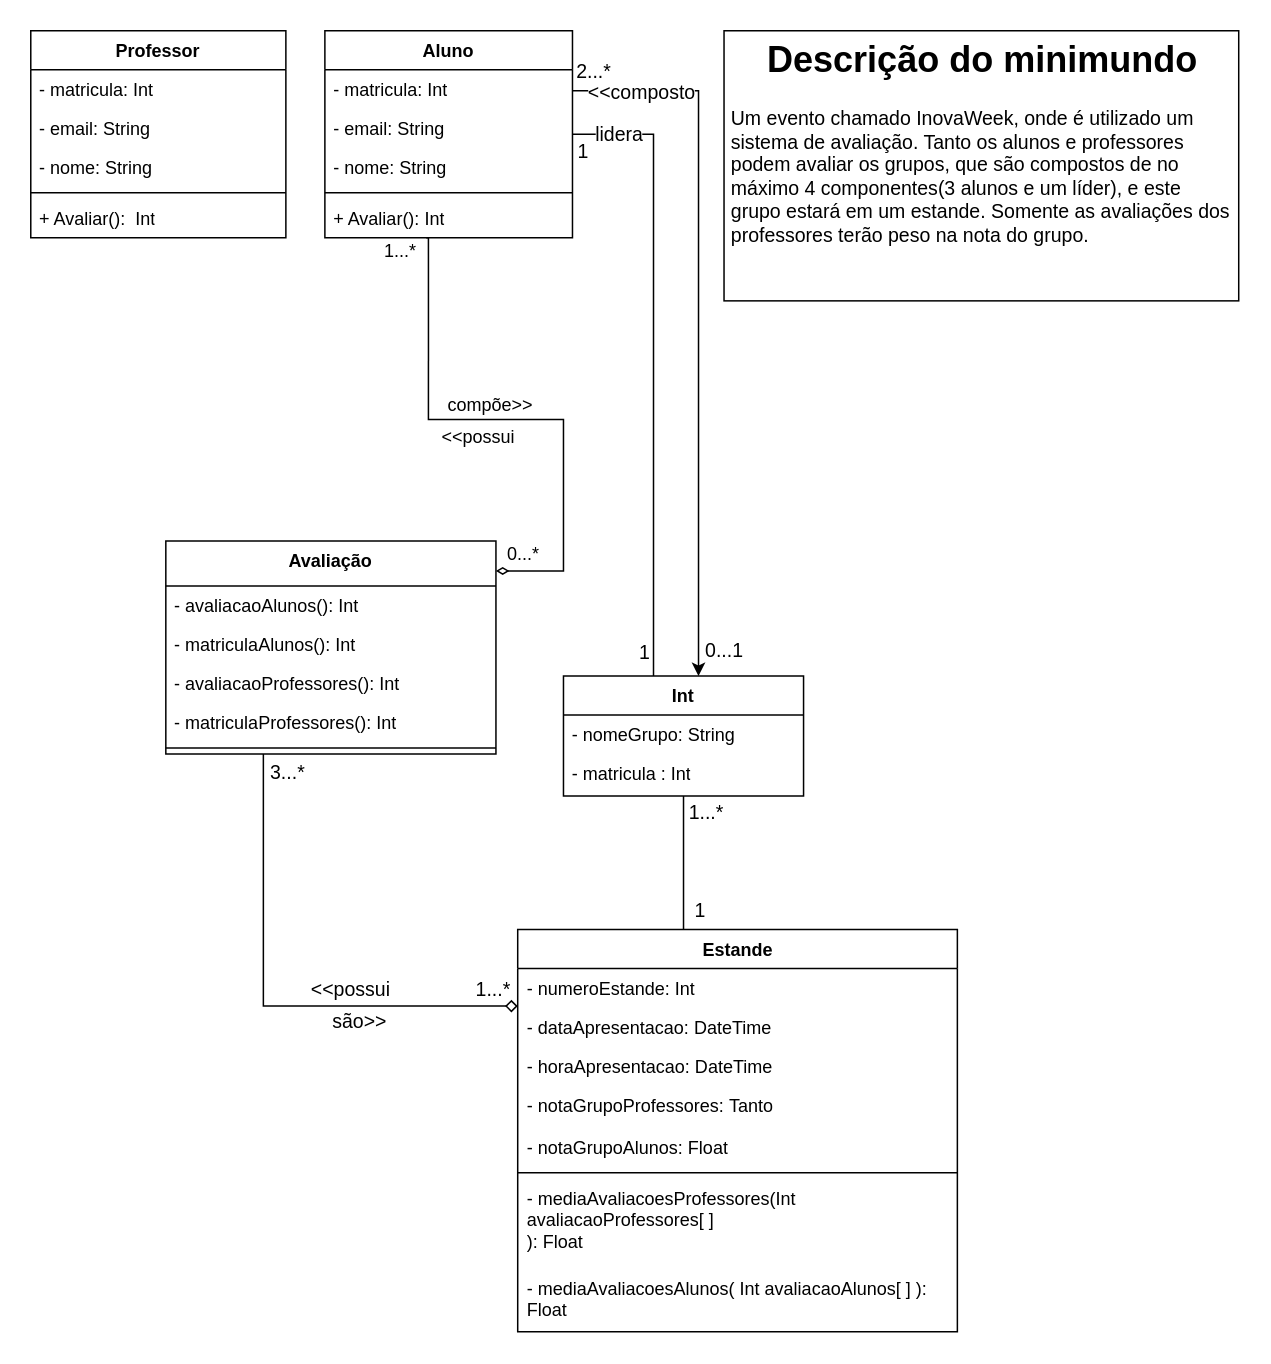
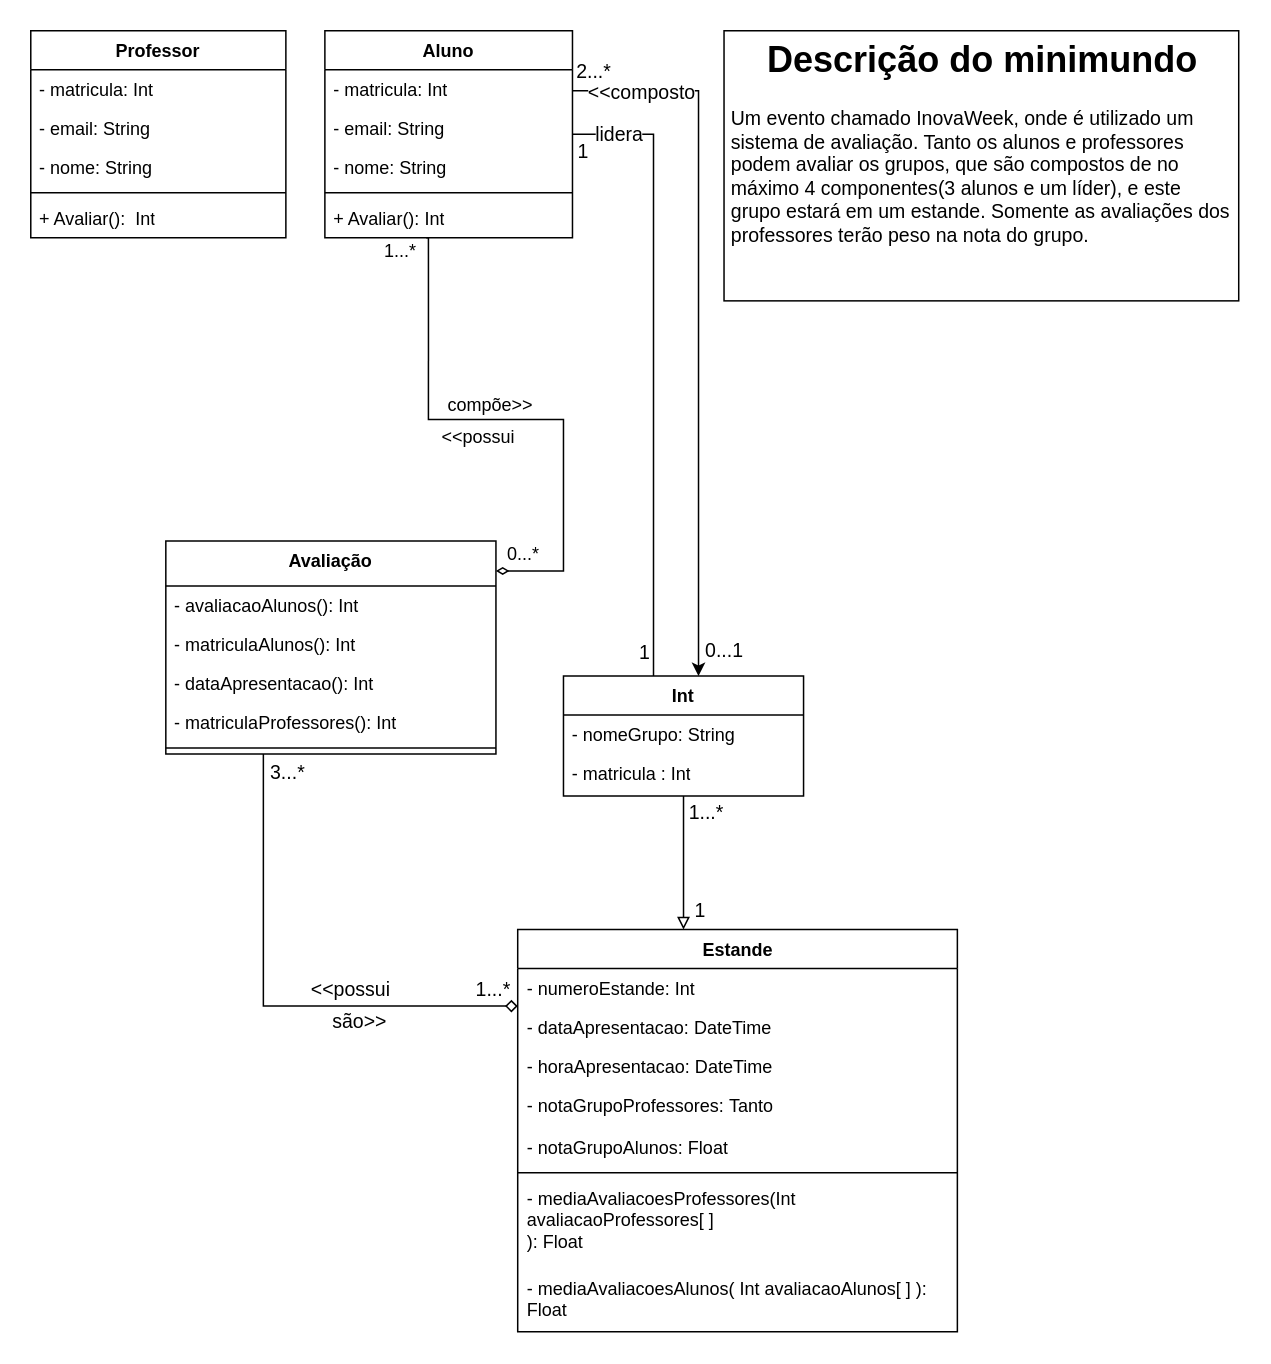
  <mxCell id="0" />
  <mxCell id="1" parent="0" />
  <mxCell id="2" style="edgeStyle=orthogonalEdgeStyle;rounded=0;orthogonalLoop=1;jettySize=auto;html=1;endArrow=none;endFill=0;" parent="1" edge="1"><mxGeometry relative="1" as="geometry"><Array as="points"><mxPoint x="285" y="158" /></Array><mxPoint x="283.5" y="158" as="sourcePoint" /><mxPoint x="285.029" y="240" as="targetPoint" /></mxGeometry></mxCell>
  <mxCell id="3" value="&lt;font style=&quot;font-size: 12px;&quot;&gt;compõe&amp;gt;&amp;gt;&lt;/font&gt;" style="edgeLabel;html=1;align=center;verticalAlign=middle;resizable=0;points=[];" parent="2" vertex="1" connectable="0"><mxGeometry x="-0.787" relative="1" as="geometry"><mxPoint x="40" y="104" as="offset" /></mxGeometry></mxCell>
  <mxCell id="4" value="&lt;font style=&quot;font-size: 12px;&quot;&gt;0...*&lt;/font&gt;" style="edgeLabel;html=1;align=center;verticalAlign=middle;resizable=0;points=[];" parent="2" vertex="1" connectable="0"><mxGeometry x="0.693" y="1" relative="1" as="geometry"><mxPoint x="61" y="141" as="offset" /></mxGeometry></mxCell>
  <mxCell id="5" style="edgeStyle=orthogonalEdgeStyle;rounded=0;orthogonalLoop=1;jettySize=auto;html=1;endArrow=diamond;endFill=0;" parent="1" source="10" target="19" edge="1"><mxGeometry relative="1" as="geometry"><Array as="points"><mxPoint x="175" y="670" /></Array></mxGeometry></mxCell>
  <mxCell id="6" value="&lt;font style=&quot;font-size: 13px;&quot;&gt;&amp;lt;&amp;lt;possui&lt;/font&gt;" style="edgeLabel;html=1;align=center;verticalAlign=middle;resizable=0;points=[];" parent="5" vertex="1" connectable="0"><mxGeometry x="0.194" y="2" relative="1" as="geometry"><mxPoint x="24" y="-10" as="offset" /></mxGeometry></mxCell>
  <mxCell id="7" value="&lt;font style=&quot;font-size: 13px;&quot;&gt;são&amp;gt;&amp;gt;&lt;/font&gt;" style="edgeLabel;html=1;align=center;verticalAlign=middle;resizable=0;points=[];" parent="5" vertex="1" connectable="0"><mxGeometry x="0.37" y="1" relative="1" as="geometry"><mxPoint y="10" as="offset" /></mxGeometry></mxCell>
  <mxCell id="8" value="&lt;font style=&quot;font-size: 13px;&quot;&gt;1...*&lt;/font&gt;" style="edgeLabel;html=1;align=center;verticalAlign=middle;resizable=0;points=[];" parent="5" vertex="1" connectable="0"><mxGeometry x="0.9" y="1" relative="1" as="geometry"><mxPoint x="-1" y="-11" as="offset" /></mxGeometry></mxCell>
  <mxCell id="9" value="&lt;font style=&quot;font-size: 13px;&quot;&gt;3...*&lt;/font&gt;" style="edgeLabel;html=1;align=center;verticalAlign=middle;resizable=0;points=[];" parent="5" vertex="1" connectable="0"><mxGeometry x="-0.964" relative="1" as="geometry"><mxPoint x="15" y="5" as="offset" /></mxGeometry></mxCell>
  <mxCell id="10" value="Avaliação" style="swimlane;fontStyle=1;align=center;verticalAlign=top;childLayout=stackLayout;horizontal=1;startSize=30;horizontalStack=0;resizeParent=1;resizeParentMax=0;resizeLast=0;collapsible=1;marginBottom=0;whiteSpace=wrap;html=1;" parent="1" vertex="1"><mxGeometry x="110" y="360" width="220" height="142" as="geometry" /></mxCell>
  <mxCell id="11" value="- avaliacaoAlunos(): Int" style="text;strokeColor=none;fillColor=none;align=left;verticalAlign=top;spacingLeft=4;spacingRight=4;overflow=hidden;rotatable=0;points=[[0,0.5],[1,0.5]];portConstraint=eastwest;whiteSpace=wrap;html=1;" parent="10" vertex="1"><mxGeometry y="30" width="220" height="26" as="geometry" /></mxCell>
  <mxCell id="12" value="- matriculaAlunos(): Int" style="text;strokeColor=none;fillColor=none;align=left;verticalAlign=top;spacingLeft=4;spacingRight=4;overflow=hidden;rotatable=0;points=[[0,0.5],[1,0.5]];portConstraint=eastwest;whiteSpace=wrap;html=1;" parent="10" vertex="1"><mxGeometry y="56" width="220" height="26" as="geometry" /></mxCell>
- <mxCell id="13" value="- avaliacaoProfessores(): Int" style="text;strokeColor=none;fillColor=none;align=left;verticalAlign=top;spacingLeft=4;spacingRight=4;overflow=hidden;rotatable=0;points=[[0,0.5],[1,0.5]];portConstraint=eastwest;whiteSpace=wrap;html=1;" parent="10" vertex="1"><mxGeometry y="82" width="220" height="26" as="geometry" /></mxCell>
+ <mxCell id="13" value="- dataApresentacao(): Int" style="text;strokeColor=none;fillColor=none;align=left;verticalAlign=top;spacingLeft=4;spacingRight=4;overflow=hidden;rotatable=0;points=[[0,0.5],[1,0.5]];portConstraint=eastwest;whiteSpace=wrap;html=1;" parent="10" vertex="1"><mxGeometry y="82" width="220" height="26" as="geometry" /></mxCell>
  <mxCell id="14" value="- matriculaProfessores(): Int" style="text;strokeColor=none;fillColor=none;align=left;verticalAlign=top;spacingLeft=4;spacingRight=4;overflow=hidden;rotatable=0;points=[[0,0.5],[1,0.5]];portConstraint=eastwest;whiteSpace=wrap;html=1;" parent="10" vertex="1"><mxGeometry y="108" width="220" height="26" as="geometry" /></mxCell>
  <mxCell id="15" value="" style="line;strokeWidth=1;fillColor=none;align=left;verticalAlign=middle;spacingTop=-1;spacingLeft=3;spacingRight=3;rotatable=0;labelPosition=right;points=[];portConstraint=eastwest;strokeColor=inherit;" parent="10" vertex="1"><mxGeometry y="134" width="220" height="8" as="geometry" /></mxCell>
  <mxCell id="16" style="edgeStyle=orthogonalEdgeStyle;rounded=0;orthogonalLoop=1;jettySize=auto;html=1;endArrow=diamondThin;endFill=0;" parent="1" target="10" edge="1"><mxGeometry relative="1" as="geometry"><mxPoint x="285" y="240" as="sourcePoint" /><Array as="points"><mxPoint x="285" y="279" /><mxPoint x="375" y="279" /><mxPoint x="375" y="380" /></Array></mxGeometry></mxCell>
  <mxCell id="17" value="&lt;font style=&quot;font-size: 12px;&quot;&gt;&amp;lt;&amp;lt;possui&lt;/font&gt;" style="edgeLabel;html=1;align=center;verticalAlign=middle;resizable=0;points=[];" parent="16" vertex="1" connectable="0"><mxGeometry x="0.733" relative="1" as="geometry"><mxPoint x="-50" y="-90" as="offset" /></mxGeometry></mxCell>
  <mxCell id="18" value="&lt;font style=&quot;font-size: 12px;&quot;&gt;1...*&lt;/font&gt;" style="edgeLabel;html=1;align=center;verticalAlign=middle;resizable=0;points=[];" parent="16" vertex="1" connectable="0"><mxGeometry x="-0.872" relative="1" as="geometry"><mxPoint x="-20" y="-92" as="offset" /></mxGeometry></mxCell>
  <mxCell id="19" value="Estande" style="swimlane;fontStyle=1;align=center;verticalAlign=top;childLayout=stackLayout;horizontal=1;startSize=26;horizontalStack=0;resizeParent=1;resizeParentMax=0;resizeLast=0;collapsible=1;marginBottom=0;whiteSpace=wrap;html=1;" parent="1" vertex="1"><mxGeometry x="344.5" y="619" width="293" height="268" as="geometry" /></mxCell>
  <mxCell id="20" value="- numeroEstande: Int" style="text;strokeColor=none;fillColor=none;align=left;verticalAlign=top;spacingLeft=4;spacingRight=4;overflow=hidden;rotatable=0;points=[[0,0.5],[1,0.5]];portConstraint=eastwest;whiteSpace=wrap;html=1;" parent="19" vertex="1"><mxGeometry y="26" width="293" height="26" as="geometry" /></mxCell>
  <mxCell id="21" value="- dataApresentacao: DateTime" style="text;strokeColor=none;fillColor=none;align=left;verticalAlign=top;spacingLeft=4;spacingRight=4;overflow=hidden;rotatable=0;points=[[0,0.5],[1,0.5]];portConstraint=eastwest;whiteSpace=wrap;html=1;" parent="19" vertex="1"><mxGeometry y="52" width="293" height="26" as="geometry" /></mxCell>
  <mxCell id="22" value="- horaApresentacao: DateTime" style="text;strokeColor=none;fillColor=none;align=left;verticalAlign=top;spacingLeft=4;spacingRight=4;overflow=hidden;rotatable=0;points=[[0,0.5],[1,0.5]];portConstraint=eastwest;whiteSpace=wrap;html=1;" parent="19" vertex="1"><mxGeometry y="78" width="293" height="26" as="geometry" /></mxCell>
  <mxCell id="23" value="- notaGrupoProfessores:&amp;nbsp;Tanto" style="text;strokeColor=none;fillColor=none;align=left;verticalAlign=top;spacingLeft=4;spacingRight=4;overflow=hidden;rotatable=0;points=[[0,0.5],[1,0.5]];portConstraint=eastwest;whiteSpace=wrap;html=1;" parent="19" vertex="1"><mxGeometry y="104" width="293" height="28" as="geometry" /></mxCell>
  <mxCell id="24" value="- notaGrupoAlunos:&amp;nbsp;Float" style="text;strokeColor=none;fillColor=none;align=left;verticalAlign=top;spacingLeft=4;spacingRight=4;overflow=hidden;rotatable=0;points=[[0,0.5],[1,0.5]];portConstraint=eastwest;whiteSpace=wrap;html=1;" parent="19" vertex="1"><mxGeometry y="132" width="293" height="26" as="geometry" /></mxCell>
  <mxCell id="25" value="" style="line;strokeWidth=1;fillColor=none;align=left;verticalAlign=middle;spacingTop=-1;spacingLeft=3;spacingRight=3;rotatable=0;labelPosition=right;points=[];portConstraint=eastwest;strokeColor=inherit;" parent="19" vertex="1"><mxGeometry y="158" width="293" height="8" as="geometry" /></mxCell>
  <mxCell id="26" value="- mediaAvaliacoesProfessores(Int avaliacaoProfessores[ ]&lt;br&gt;): Float" style="text;strokeColor=none;fillColor=none;align=left;verticalAlign=top;spacingLeft=4;spacingRight=4;overflow=hidden;rotatable=0;points=[[0,0.5],[1,0.5]];portConstraint=eastwest;whiteSpace=wrap;html=1;" parent="19" vertex="1"><mxGeometry y="166" width="293" height="60" as="geometry" /></mxCell>
  <mxCell id="27" value="- mediaAvaliacoesAlunos( Int avaliacaoAlunos[ ] ):&amp;nbsp; Float" style="text;strokeColor=none;fillColor=none;align=left;verticalAlign=top;spacingLeft=4;spacingRight=4;overflow=hidden;rotatable=0;points=[[0,0.5],[1,0.5]];portConstraint=eastwest;whiteSpace=wrap;html=1;" parent="19" vertex="1"><mxGeometry y="226" width="293" height="42" as="geometry" /></mxCell>
  <mxCell id="28" style="edgeStyle=orthogonalEdgeStyle;rounded=0;orthogonalLoop=1;jettySize=auto;html=1;" parent="1" source="32" target="52" edge="1"><mxGeometry relative="1" as="geometry"><Array as="points"><mxPoint x="465" y="60" /></Array></mxGeometry></mxCell>
  <mxCell id="29" value="&lt;font style=&quot;font-size: 13px;&quot;&gt;0...1&lt;/font&gt;" style="edgeLabel;html=1;align=center;verticalAlign=middle;resizable=0;points=[];" parent="28" vertex="1" connectable="0"><mxGeometry x="0.925" y="-1" relative="1" as="geometry"><mxPoint x="17" as="offset" /></mxGeometry></mxCell>
  <mxCell id="30" value="&lt;font style=&quot;font-size: 13px;&quot;&gt;2...*&lt;/font&gt;" style="edgeLabel;html=1;align=center;verticalAlign=middle;resizable=0;points=[];" parent="28" vertex="1" connectable="0"><mxGeometry x="-0.983" y="1" relative="1" as="geometry"><mxPoint x="9" y="-13" as="offset" /></mxGeometry></mxCell>
  <mxCell id="31" value="&lt;font style=&quot;font-size: 13px;&quot;&gt;&amp;lt;&amp;lt;composto&lt;/font&gt;" style="edgeLabel;html=1;align=center;verticalAlign=middle;resizable=0;points=[];" parent="28" vertex="1" connectable="0"><mxGeometry x="-0.83" relative="1" as="geometry"><mxPoint x="5" as="offset" /></mxGeometry></mxCell>
  <mxCell id="32" value="Aluno" style="swimlane;fontStyle=1;align=center;verticalAlign=top;childLayout=stackLayout;horizontal=1;startSize=26;horizontalStack=0;resizeParent=1;resizeParentMax=0;resizeLast=0;collapsible=1;marginBottom=0;whiteSpace=wrap;html=1;" parent="1" vertex="1"><mxGeometry x="216" y="20" width="165" height="138" as="geometry" /></mxCell>
  <mxCell id="33" value="- matricula: Int" style="text;strokeColor=none;fillColor=none;align=left;verticalAlign=top;spacingLeft=4;spacingRight=4;overflow=hidden;rotatable=0;points=[[0,0.5],[1,0.5]];portConstraint=eastwest;whiteSpace=wrap;html=1;" parent="32" vertex="1"><mxGeometry y="26" width="165" height="26" as="geometry" /></mxCell>
  <mxCell id="34" value="- email: String" style="text;strokeColor=none;fillColor=none;align=left;verticalAlign=top;spacingLeft=4;spacingRight=4;overflow=hidden;rotatable=0;points=[[0,0.5],[1,0.5]];portConstraint=eastwest;whiteSpace=wrap;html=1;" parent="32" vertex="1"><mxGeometry y="52" width="165" height="26" as="geometry" /></mxCell>
  <mxCell id="35" value="- nome: String" style="text;strokeColor=none;fillColor=none;align=left;verticalAlign=top;spacingLeft=4;spacingRight=4;overflow=hidden;rotatable=0;points=[[0,0.5],[1,0.5]];portConstraint=eastwest;whiteSpace=wrap;html=1;" parent="32" vertex="1"><mxGeometry y="78" width="165" height="26" as="geometry" /></mxCell>
  <mxCell id="36" value="" style="line;strokeWidth=1;fillColor=none;align=left;verticalAlign=middle;spacingTop=-1;spacingLeft=3;spacingRight=3;rotatable=0;labelPosition=right;points=[];portConstraint=eastwest;strokeColor=inherit;" parent="32" vertex="1"><mxGeometry y="104" width="165" height="8" as="geometry" /></mxCell>
  <mxCell id="37" value="+ Avaliar(): Int" style="text;strokeColor=none;fillColor=none;align=left;verticalAlign=top;spacingLeft=4;spacingRight=4;overflow=hidden;rotatable=0;points=[[0,0.5],[1,0.5]];portConstraint=eastwest;whiteSpace=wrap;html=1;" parent="32" vertex="1"><mxGeometry y="112" width="165" height="26" as="geometry" /></mxCell>
  <mxCell id="38" value="Professor" style="swimlane;fontStyle=1;align=center;verticalAlign=top;childLayout=stackLayout;horizontal=1;startSize=26;horizontalStack=0;resizeParent=1;resizeParentMax=0;resizeLast=0;collapsible=1;marginBottom=0;whiteSpace=wrap;html=1;" parent="1" vertex="1"><mxGeometry x="20" y="20" width="170" height="138" as="geometry" /></mxCell>
  <mxCell id="39" value="- matricula: Int" style="text;strokeColor=none;fillColor=none;align=left;verticalAlign=top;spacingLeft=4;spacingRight=4;overflow=hidden;rotatable=0;points=[[0,0.5],[1,0.5]];portConstraint=eastwest;whiteSpace=wrap;html=1;" parent="38" vertex="1"><mxGeometry y="26" width="170" height="26" as="geometry" /></mxCell>
  <mxCell id="40" value="- email: String" style="text;strokeColor=none;fillColor=none;align=left;verticalAlign=top;spacingLeft=4;spacingRight=4;overflow=hidden;rotatable=0;points=[[0,0.5],[1,0.5]];portConstraint=eastwest;whiteSpace=wrap;html=1;" parent="38" vertex="1"><mxGeometry y="52" width="170" height="26" as="geometry" /></mxCell>
  <mxCell id="41" value="- nome: String" style="text;strokeColor=none;fillColor=none;align=left;verticalAlign=top;spacingLeft=4;spacingRight=4;overflow=hidden;rotatable=0;points=[[0,0.5],[1,0.5]];portConstraint=eastwest;whiteSpace=wrap;html=1;" parent="38" vertex="1"><mxGeometry y="78" width="170" height="26" as="geometry" /></mxCell>
  <mxCell id="42" value="" style="line;strokeWidth=1;fillColor=none;align=left;verticalAlign=middle;spacingTop=-1;spacingLeft=3;spacingRight=3;rotatable=0;labelPosition=right;points=[];portConstraint=eastwest;strokeColor=inherit;" parent="38" vertex="1"><mxGeometry y="104" width="170" height="8" as="geometry" /></mxCell>
  <mxCell id="43" value="+ Avaliar():&amp;nbsp; Int" style="text;strokeColor=none;fillColor=none;align=left;verticalAlign=top;spacingLeft=4;spacingRight=4;overflow=hidden;rotatable=0;points=[[0,0.5],[1,0.5]];portConstraint=eastwest;whiteSpace=wrap;html=1;" parent="38" vertex="1"><mxGeometry y="112" width="170" height="26" as="geometry" /></mxCell>
  <mxCell id="44" value="&lt;h1 style=&quot;text-align: center;&quot;&gt;Descrição do minimundo&lt;/h1&gt;&lt;p&gt;&lt;span style=&quot;font-size: 13px;&quot;&gt;Um evento chamado InovaWeek, onde é utilizado um sistema&amp;nbsp;de avaliação. Tanto os alunos e professores podem avaliar os grupos, que são compostos de no máximo 4 componentes(3 alunos e um líder), e este grupo estará em um estande. Somente as avaliações dos professores terão peso na nota do grupo.&lt;/span&gt;&lt;/p&gt;" style="text;html=1;strokeColor=default;fillColor=default;spacing=5;spacingTop=-20;whiteSpace=wrap;overflow=hidden;rounded=0;" parent="1" vertex="1"><mxGeometry x="482" y="20" width="343" height="180" as="geometry" /></mxCell>
- <mxCell id="45" style="edgeStyle=orthogonalEdgeStyle;rounded=0;orthogonalLoop=1;jettySize=auto;html=1;endArrow=none;endFill=0;" parent="1" source="52" target="19" edge="1"><mxGeometry relative="1" as="geometry"><Array as="points"><mxPoint x="455" y="590" /><mxPoint x="455" y="590" /></Array></mxGeometry></mxCell>
+ <mxCell id="45" style="edgeStyle=orthogonalEdgeStyle;rounded=0;orthogonalLoop=1;jettySize=auto;html=1;endArrow=block;endFill=0;" parent="1" source="52" target="19" edge="1"><mxGeometry relative="1" as="geometry"><Array as="points"><mxPoint x="455" y="590" /><mxPoint x="455" y="590" /></Array></mxGeometry></mxCell>
  <mxCell id="46" value="&lt;font style=&quot;font-size: 13px;&quot;&gt;1...*&lt;/font&gt;" style="edgeLabel;html=1;align=center;verticalAlign=middle;resizable=0;points=[];" parent="45" vertex="1" connectable="0"><mxGeometry x="-0.829" relative="1" as="geometry"><mxPoint x="14" y="2" as="offset" /></mxGeometry></mxCell>
  <mxCell id="47" value="&lt;font style=&quot;font-size: 13px;&quot;&gt;1&lt;/font&gt;" style="edgeLabel;html=1;align=center;verticalAlign=middle;resizable=0;points=[];" parent="45" vertex="1" connectable="0"><mxGeometry x="0.675" relative="1" as="geometry"><mxPoint x="10" as="offset" /></mxGeometry></mxCell>
  <mxCell id="48" style="edgeStyle=orthogonalEdgeStyle;rounded=0;orthogonalLoop=1;jettySize=auto;html=1;endArrow=none;endFill=0;" parent="1" source="52" target="32" edge="1"><mxGeometry relative="1" as="geometry"><Array as="points"><mxPoint x="435" y="89" /></Array></mxGeometry></mxCell>
  <mxCell id="49" value="&lt;font style=&quot;font-size: 13px;&quot;&gt;lidera&lt;/font&gt;" style="edgeLabel;html=1;align=center;verticalAlign=middle;resizable=0;points=[];" parent="48" vertex="1" connectable="0"><mxGeometry x="0.884" y="-2" relative="1" as="geometry"><mxPoint x="6" y="1" as="offset" /></mxGeometry></mxCell>
  <mxCell id="50" value="&lt;font style=&quot;font-size: 13px;&quot;&gt;1&lt;/font&gt;" style="edgeLabel;html=1;align=center;verticalAlign=middle;resizable=0;points=[];" parent="48" vertex="1" connectable="0"><mxGeometry x="0.944" relative="1" as="geometry"><mxPoint x="-6" y="10" as="offset" /></mxGeometry></mxCell>
  <mxCell id="51" value="&lt;font style=&quot;font-size: 13px;&quot;&gt;1&lt;/font&gt;" style="edgeLabel;html=1;align=center;verticalAlign=middle;resizable=0;points=[];" parent="48" vertex="1" connectable="0"><mxGeometry x="-0.955" relative="1" as="geometry"><mxPoint x="-7" y="-8" as="offset" /></mxGeometry></mxCell>
  <mxCell id="52" value="Int" style="swimlane;fontStyle=1;align=center;verticalAlign=top;childLayout=stackLayout;horizontal=1;startSize=26;horizontalStack=0;resizeParent=1;resizeParentMax=0;resizeLast=0;collapsible=1;marginBottom=0;whiteSpace=wrap;html=1;" parent="1" vertex="1"><mxGeometry x="375" y="450" width="160" height="80" as="geometry" /></mxCell>
  <mxCell id="53" value="- nomeGrupo: String" style="text;strokeColor=none;fillColor=none;align=left;verticalAlign=top;spacingLeft=4;spacingRight=4;overflow=hidden;rotatable=0;points=[[0,0.5],[1,0.5]];portConstraint=eastwest;whiteSpace=wrap;html=1;" parent="52" vertex="1"><mxGeometry y="26" width="160" height="26" as="geometry" /></mxCell>
  <mxCell id="54" value="- matricula : Int" style="text;strokeColor=none;fillColor=none;align=left;verticalAlign=top;spacingLeft=4;spacingRight=4;overflow=hidden;rotatable=0;points=[[0,0.5],[1,0.5]];portConstraint=eastwest;whiteSpace=wrap;html=1;" parent="52" vertex="1"><mxGeometry y="52" width="160" height="28" as="geometry" /></mxCell>
